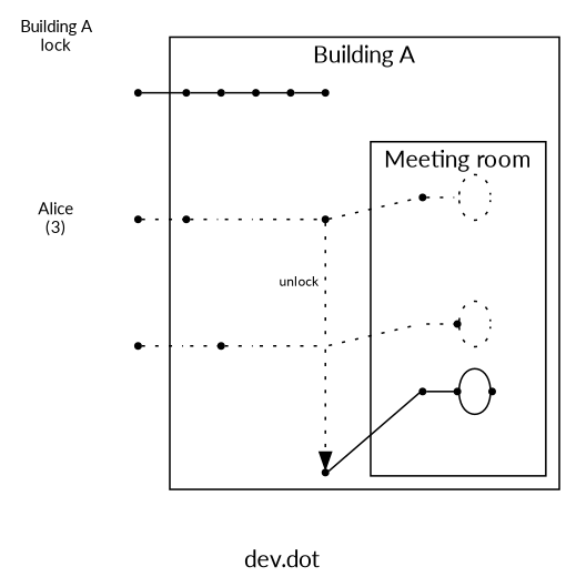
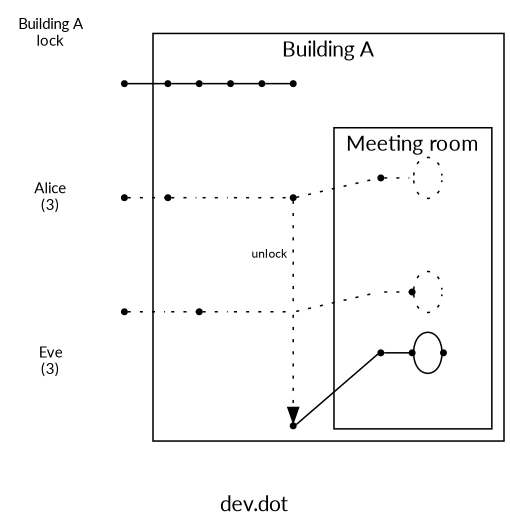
  digraph {
    fontname=Lato
    label="dev.dot"
    nodesep=0.5
    rankdir=LR
    ranksep=0.2
    splines=line
    node [fontname=Lato fontsize=10 shape=point]
    edge [dir=none fontname=Lato fontsize=8 style=invis]
    n1 [label="Building A\nlock" shape=none]
    n2 [label="Alice\n(3)" shape=none]
+   n3 [label="Eve\n(3)" shape=none]
    "0(Building_A)"
    "0(Building_A_Alice)"
    "0(Building_A_Eve)"
    "1(Building_A)"
    "1(Building_A_Alice)"
    "1(Building_A_Eve)" [style=invis]
    "2(Building_A)"
    "2(Building_A_Alice)" [style=invis]
    "2(Building_A_Eve)"
    "3(Building_A)"
    "3(Building_A_Alice)" [style=invis]
    "3(Building_A_Eve)" [style=invis]
    "0(Building_A_Meeting_room)"
    "0(Building_A_Meeting_room_Alice)"
    "0(Building_A_Meeting_room_Eve)" [style=invis]
    "5(Building_A)"
    "1(Building_A_Meeting_room)"
    "1(Building_A_Meeting_room_Alice)"
    "1(Building_A_Meeting_room_Eve)" [style=invis]
    "2(Building_A_Meeting_room)"
    "2(Building_A_Meeting_room_Alice)" [style=invis]
    "2(Building_A_Meeting_room_Eve)"
    "3(Building_A_Meeting_room)"
    "3(Building_A_Meeting_room_Alice)" [style=invis]
    "3(Building_A_Meeting_room_Eve)" [style=invis]
    njjjjjjjjxxfxf [style=invis]
    "4(Building_A)"
    subgraph sub_1 {
      rank=same
      n1
      n2
+     n3
    }
    subgraph sub_2 {
      rank=same
      "0(Building_A)"
      "0(Building_A_Alice)"
      "0(Building_A_Eve)"
    }
    subgraph cluster_3 {
      label="Building A"
      "4(Building_A)"
      subgraph sub_4 {
        label="Building A"
        rank=same
        "1(Building_A)"
        "1(Building_A_Alice)"
        "1(Building_A_Eve)"
      }
      subgraph sub_5 {
        label="Building A"
        rank=same
        "2(Building_A)"
        "2(Building_A_Alice)"
        "2(Building_A_Eve)"
      }
      subgraph sub_6 {
        label="Building A"
        rank=same
        "3(Building_A)"
        "3(Building_A_Alice)"
        "3(Building_A_Eve)"
      }
      subgraph sub_7 {
        label="Building A"
        rank=same
        "0(Building_A_Meeting_room)"
        "0(Building_A_Meeting_room_Alice)"
        "0(Building_A_Meeting_room_Eve)"
      }
      subgraph sub_8 {
        label="Building A"
        rank=same
        "0(Building_A_Meeting_room_Alice)"
        "0(Building_A_Meeting_room_Eve)"
        "5(Building_A)"
      }
      subgraph cluster_9 {
        label="Meeting room"
        "3(Building_A_Meeting_room)"
        "3(Building_A_Meeting_room_Alice)"
        "3(Building_A_Meeting_room_Eve)"
        njjjjjjjjxxfxf
        subgraph sub_10 {
          label="Meeting room"
          rank=same
          "1(Building_A_Meeting_room)"
          "1(Building_A_Meeting_room_Alice)"
          "1(Building_A_Meeting_room_Eve)"
        }
        subgraph sub_11 {
          label="Meeting room"
          rank=same
          "2(Building_A_Meeting_room)"
          "2(Building_A_Meeting_room_Alice)"
          "2(Building_A_Meeting_room_Eve)"
        }
        subgraph sub_12 {
          label="Meeting room"
          rank=same
          "2(Building_A_Meeting_room)"
          "2(Building_A_Meeting_room_Alice)"
          "2(Building_A_Meeting_room_Eve)"
        }
        subgraph sub_13 {
          label="Meeting room"
          rank=same
          "2(Building_A_Meeting_room)"
          "2(Building_A_Meeting_room_Alice)"
          "2(Building_A_Meeting_room_Eve)"
        }
      }
    }
    n1 -> n2
    n1 -> "0(Building_A)"
+   n2 -> n3
    n2 -> "0(Building_A_Alice)"
+   n3 -> "0(Building_A_Eve)"
    "0(Building_A)" -> "0(Building_A_Alice)"
    "0(Building_A)" -> "1(Building_A)" [style=""]
    "0(Building_A_Alice)" -> "0(Building_A_Eve)"
    "0(Building_A_Alice)" -> "1(Building_A_Alice)" [style=dotted]
    "0(Building_A_Eve)" -> "1(Building_A_Eve)" [style=dotted]
    "1(Building_A)" -> "1(Building_A_Alice)"
    "1(Building_A)" -> "2(Building_A)" [style=""]
    "1(Building_A_Alice)" -> "1(Building_A_Eve)"
    "1(Building_A_Alice)" -> "2(Building_A_Alice)" [style=dotted]
    "1(Building_A_Eve)" -> "2(Building_A_Eve)" [style=dotted]
    "2(Building_A)" -> "2(Building_A_Alice)"
    "2(Building_A)" -> "3(Building_A)" [style=""]
    "2(Building_A_Alice)" -> "2(Building_A_Eve)"
    "2(Building_A_Alice)" -> "3(Building_A_Alice)" [style=dotted]
    "2(Building_A_Eve)" -> "3(Building_A_Eve)" [style=dotted]
    "3(Building_A)" -> "3(Building_A_Alice)"
    "3(Building_A)" -> "4(Building_A)" [style=""]
    "3(Building_A_Alice)" -> "3(Building_A_Eve)"
    "3(Building_A_Alice)" -> "0(Building_A_Meeting_room_Alice)" [style=dotted]
    "3(Building_A_Eve)" -> "0(Building_A_Meeting_room_Eve)" [style=dotted]
    "0(Building_A_Meeting_room)" -> "0(Building_A_Meeting_room_Alice)"
    "0(Building_A_Meeting_room)" -> "1(Building_A_Meeting_room)" [style=""]
    "0(Building_A_Meeting_room_Alice)" -> "0(Building_A_Meeting_room_Eve)"
    "0(Building_A_Meeting_room_Alice)" -> "0(Building_A_Meeting_room_Eve)"
    "0(Building_A_Meeting_room_Alice)" -> "0(Building_A_Meeting_room_Eve)" [label="unlock       " style=dotted]
    "0(Building_A_Meeting_room_Alice)" -> "1(Building_A_Meeting_room_Alice)" [style=dotted]
    "0(Building_A_Meeting_room_Eve)" -> "0(Building_A_Meeting_room)" [dir=forward style=dotted]
    "0(Building_A_Meeting_room_Eve)" -> "1(Building_A_Meeting_room_Eve)" [style=dotted]
    "5(Building_A)" -> "0(Building_A_Meeting_room_Alice)"
    "1(Building_A_Meeting_room)" -> "1(Building_A_Meeting_room_Alice)"
    "1(Building_A_Meeting_room)" -> "2(Building_A_Meeting_room)" [style=""]
    "1(Building_A_Meeting_room_Alice)" -> "1(Building_A_Meeting_room_Eve)"
    "1(Building_A_Meeting_room_Alice)" -> "2(Building_A_Meeting_room_Alice)" [style=dotted]
    "1(Building_A_Meeting_room_Eve)" -> "2(Building_A_Meeting_room_Eve)" [style=dotted]
    "2(Building_A_Meeting_room)" -> "2(Building_A_Meeting_room_Alice)"
    "2(Building_A_Meeting_room)" -> "2(Building_A_Meeting_room_Alice)"
    "2(Building_A_Meeting_room)" -> "2(Building_A_Meeting_room_Alice)"
    "2(Building_A_Meeting_room)" -> "3(Building_A_Meeting_room)" [style=""]
    "2(Building_A_Meeting_room)" -> "3(Building_A_Meeting_room)" [style=""]
    "2(Building_A_Meeting_room_Alice)" -> "2(Building_A_Meeting_room_Eve)"
    "2(Building_A_Meeting_room_Alice)" -> "2(Building_A_Meeting_room_Eve)"
    "2(Building_A_Meeting_room_Alice)" -> "2(Building_A_Meeting_room_Eve)"
    "2(Building_A_Meeting_room_Alice)" -> "3(Building_A_Meeting_room_Alice)" [style=dotted]
    "2(Building_A_Meeting_room_Alice)" -> "3(Building_A_Meeting_room_Alice)" [style=dotted]
    "2(Building_A_Meeting_room_Eve)" -> "3(Building_A_Meeting_room_Eve)" [style=dotted]
    "2(Building_A_Meeting_room_Eve)" -> "3(Building_A_Meeting_room_Eve)" [style=dotted]
    "4(Building_A)" -> "5(Building_A)" [style=""]
  }
